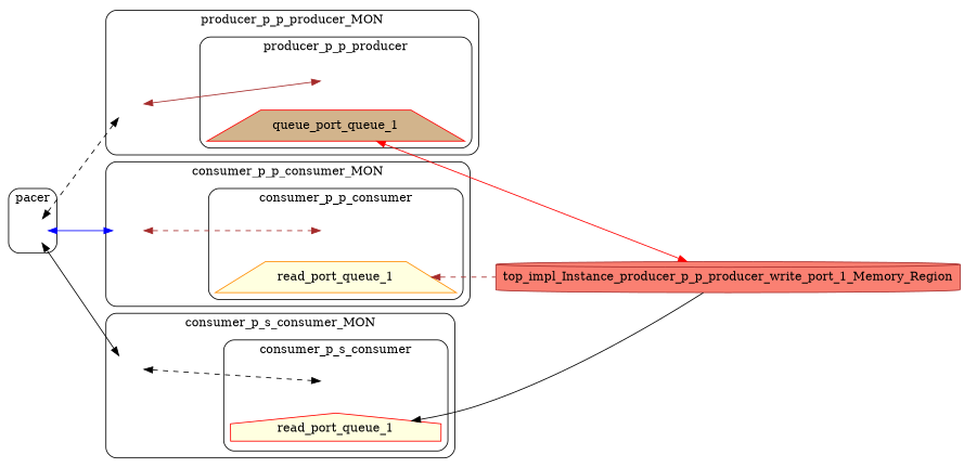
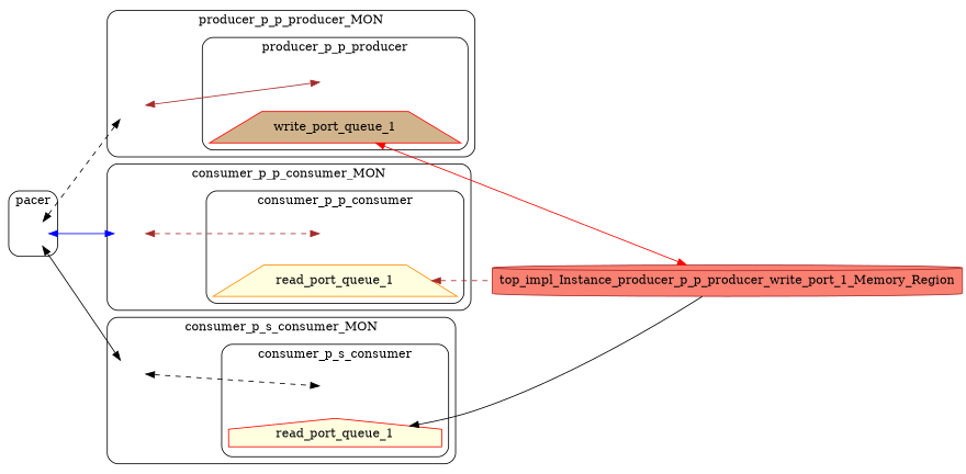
  digraph {
    compound=true
    style=rounded
    rankdir=LR
    node [fixedsize=true style=invis]
    edge [dir=both style=solid color=black minlen=2]
    producer_p_p_producer_INVIS [height=.5 width=.5]
-   n2 [label=queue_port_queue_1 style=filled fillcolor=tan color=red shape=trapezium fixedsize=""]
+   n2 [label=write_port_queue_1 style=filled fillcolor=tan color=red shape=trapezium fixedsize=""]
    producer_p_p_producer_MON_INVIS [height=.5 width=.5]
    consumer_p_p_consumer_INVIS [height=.5 width=.5]
    n5 [label=read_port_queue_1 style=filled fillcolor=lightyellow color=darkorange shape=trapezium fixedsize=""]
    consumer_p_p_consumer_MON_INVIS [height=.5 width=.5]
    consumer_p_s_consumer_INVIS [height=.5 width=.5]
    n8 [label=read_port_queue_1 style=filled fillcolor=lightyellow color=red shape=house fixedsize=""]
    consumer_p_s_consumer_MON_INVIS [height=.5 width=.5]
    pacer_INVIS [height=.5 width=.5]
    top_impl_Instance_producer_p_p_producer_write_port_1_Memory_Region [style=filled fillcolor=salmon color=brown shape=cylinder fixedsize=""]
    subgraph cluster_1 {
      label=producer_p_p_producer_MON
      producer_p_p_producer_MON_INVIS
      subgraph cluster_2 {
        label=producer_p_p_producer
        producer_p_p_producer_INVIS
        n2
      }
    }
    subgraph cluster_3 {
      label=consumer_p_p_consumer_MON
      consumer_p_p_consumer_MON_INVIS
      subgraph cluster_4 {
        label=consumer_p_p_consumer
        consumer_p_p_consumer_INVIS
        n5
      }
    }
    subgraph cluster_5 {
      label=consumer_p_s_consumer_MON
      consumer_p_s_consumer_MON_INVIS
      subgraph cluster_6 {
        label=consumer_p_s_consumer
        consumer_p_s_consumer_INVIS
        n8
      }
    }
    subgraph cluster_7 {
      label=pacer
      pacer_INVIS
    }
    n2 -> top_impl_Instance_producer_p_p_producer_write_port_1_Memory_Region [color=red minlen=""]
    producer_p_p_producer_MON_INVIS -> producer_p_p_producer_INVIS [color=brown]
    n5 -> top_impl_Instance_producer_p_p_producer_write_port_1_Memory_Region [dir=back style=dashed color=brown minlen=""]
    consumer_p_p_consumer_MON_INVIS -> consumer_p_p_consumer_INVIS [color=brown style=dashed]
    n8 -> top_impl_Instance_producer_p_p_producer_write_port_1_Memory_Region [dir=back minlen=""]
    consumer_p_s_consumer_MON_INVIS -> consumer_p_s_consumer_INVIS [style=dashed]
    pacer_INVIS -> producer_p_p_producer_MON_INVIS [style=dashed]
    pacer_INVIS -> consumer_p_p_consumer_MON_INVIS [color=blue]
    pacer_INVIS -> consumer_p_s_consumer_MON_INVIS
  }
